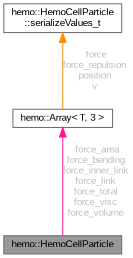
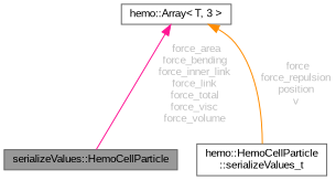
  digraph {
    fontname="Liberation Sans"
    node [color=gray40 fillcolor=white fontname="Liberation Sans" fontsize=10 shape=box style=filled]
    edge [dir=back fontcolor=grey fontname="Liberation Sans" fontsize=10 labelfontname=Helvetica labelfontsize=10 style=solid]
-   n1 [fillcolor=grey60 fontcolor=black height=0.2 label="hemo::HemoCellParticle" width=0.4]
+   n1 [fillcolor=grey60 fontcolor=black height=0.2 label="serializeValues::HemoCellParticle" width=0.4]
    n2 [height=0.2 label="hemo::HemoCellParticle\l::serializeValues_t" width=0.4]
    n3 [height=0.2 label="hemo::Array\< T, 3 \>" width=0.4]
    n3 -> n1 [color=deeppink label=" force_area\nforce_bending\nforce_inner_link\nforce_link\nforce_total\nforce_visc\nforce_volume"]
-   n2 -> n3 [color=darkorange label=" force\nforce_repulsion\nposition\nv"]
+   n3 -> n2 [color=darkorange label=" force\nforce_repulsion\nposition\nv"]
  }
